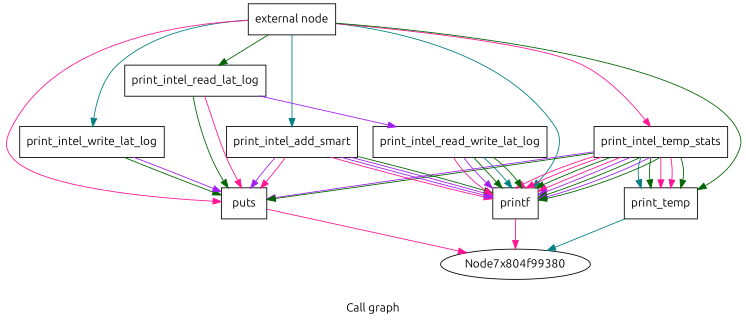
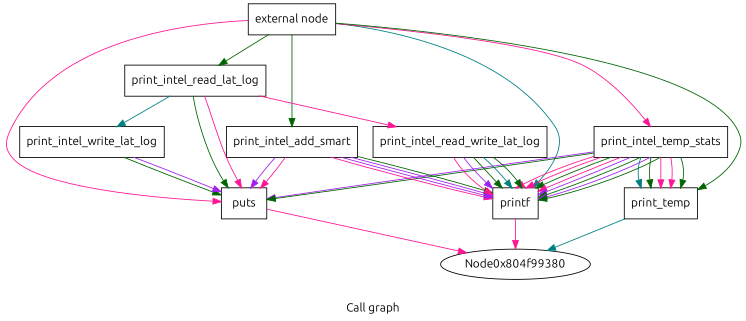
  digraph {
    fontname=Ubuntu
    label="Call graph"
    node [fontname=Ubuntu shape=record]
    edge [color=deeppink fontname=Ubuntu]
    n1 [label="{external node}"]
    n2 [label="{print_intel_write_lat_log}"]
    n3 [label="{puts}"]
    n4 [label="{printf}"]
    n5 [label="{print_intel_temp_stats}"]
    n6 [label="{print_temp}"]
    n7 [label="{print_intel_add_smart}"]
    n8 [label="{print_intel_read_lat_log}"]
-   Node0x804f99380 [label=Node7x804f99380 shape=""]
+   Node0x804f99380 [shape=""]
    n10 [label="{print_intel_read_write_lat_log}"]
-   n1 -> n2 [color=teal]
+   n8 -> n2 [color=teal]
    n1 -> n3
    n1 -> n4 [color=teal]
    n1 -> n5
    n1 -> n6 [color=darkgreen]
-   n1 -> n7 [color=teal]
+   n1 -> n7 [color=darkgreen]
    n1 -> n8 [color=darkgreen]
    n2 -> n3 [color=darkgreen]
    n2 -> n3 [color=purple]
    n3 -> Node0x804f99380
    n4 -> Node0x804f99380
    n5 -> n3 [color=purple]
    n5 -> n3 [color=darkgreen]
    n5 -> n4
    n5 -> n4
    n5 -> n4 [color=darkgreen]
    n5 -> n4
    n5 -> n4 [color=purple]
    n5 -> n4 [color=darkgreen]
    n5 -> n4 [color=purple]
    n5 -> n4 [color=darkgreen]
    n5 -> n6 [color=teal]
    n5 -> n6 [color=darkgreen]
    n5 -> n6
    n5 -> n6
    n5 -> n6 [color=darkgreen]
    n6 -> Node0x804f99380 [color=teal]
    n7 -> n3 [color=purple]
    n7 -> n3
    n7 -> n4
    n7 -> n4 [color=purple]
    n7 -> n4 [color=purple]
    n7 -> n4 [color=darkgreen]
    n8 -> n3 [color=darkgreen]
    n8 -> n3
-   n8 -> n10 [color=purple]
+   n8 -> n10
    n10 -> n4
    n10 -> n4 [color=purple]
    n10 -> n4 [color=darkgreen]
    n10 -> n4 [color=teal]
    n10 -> n4 [color=darkgreen]
  }
